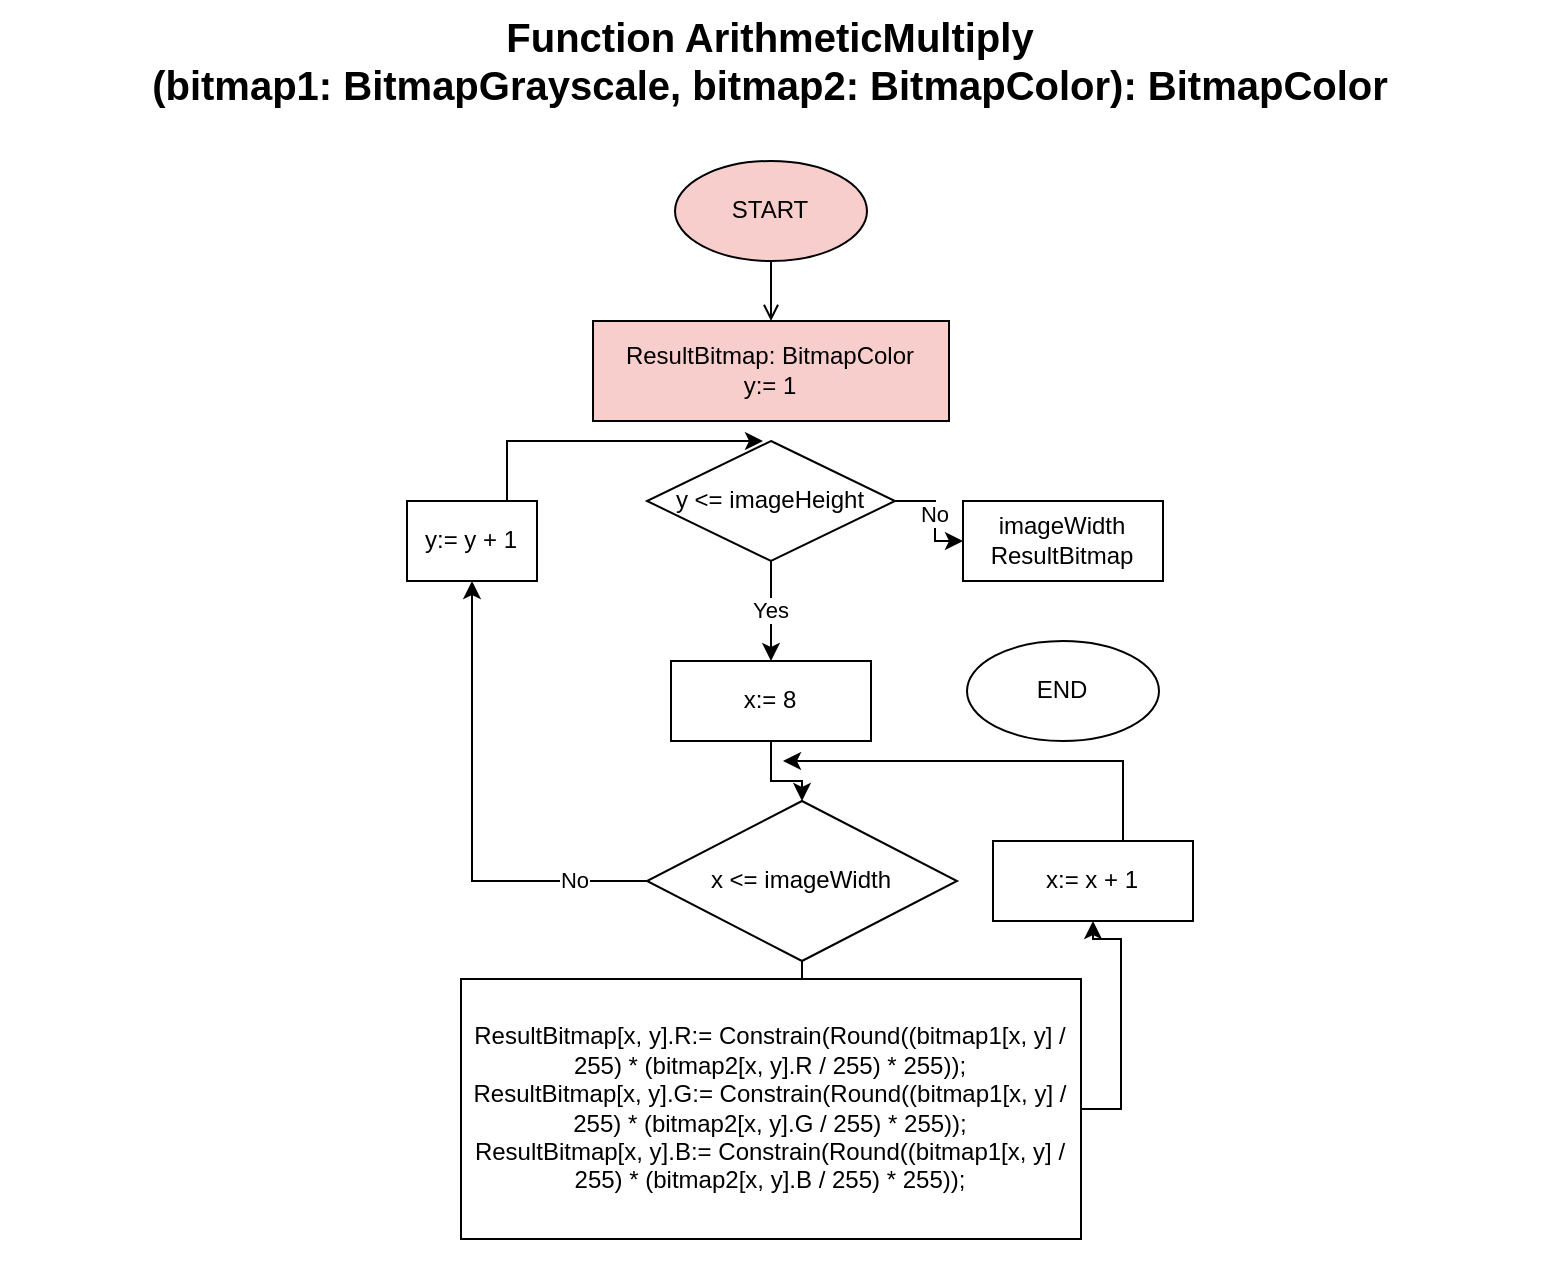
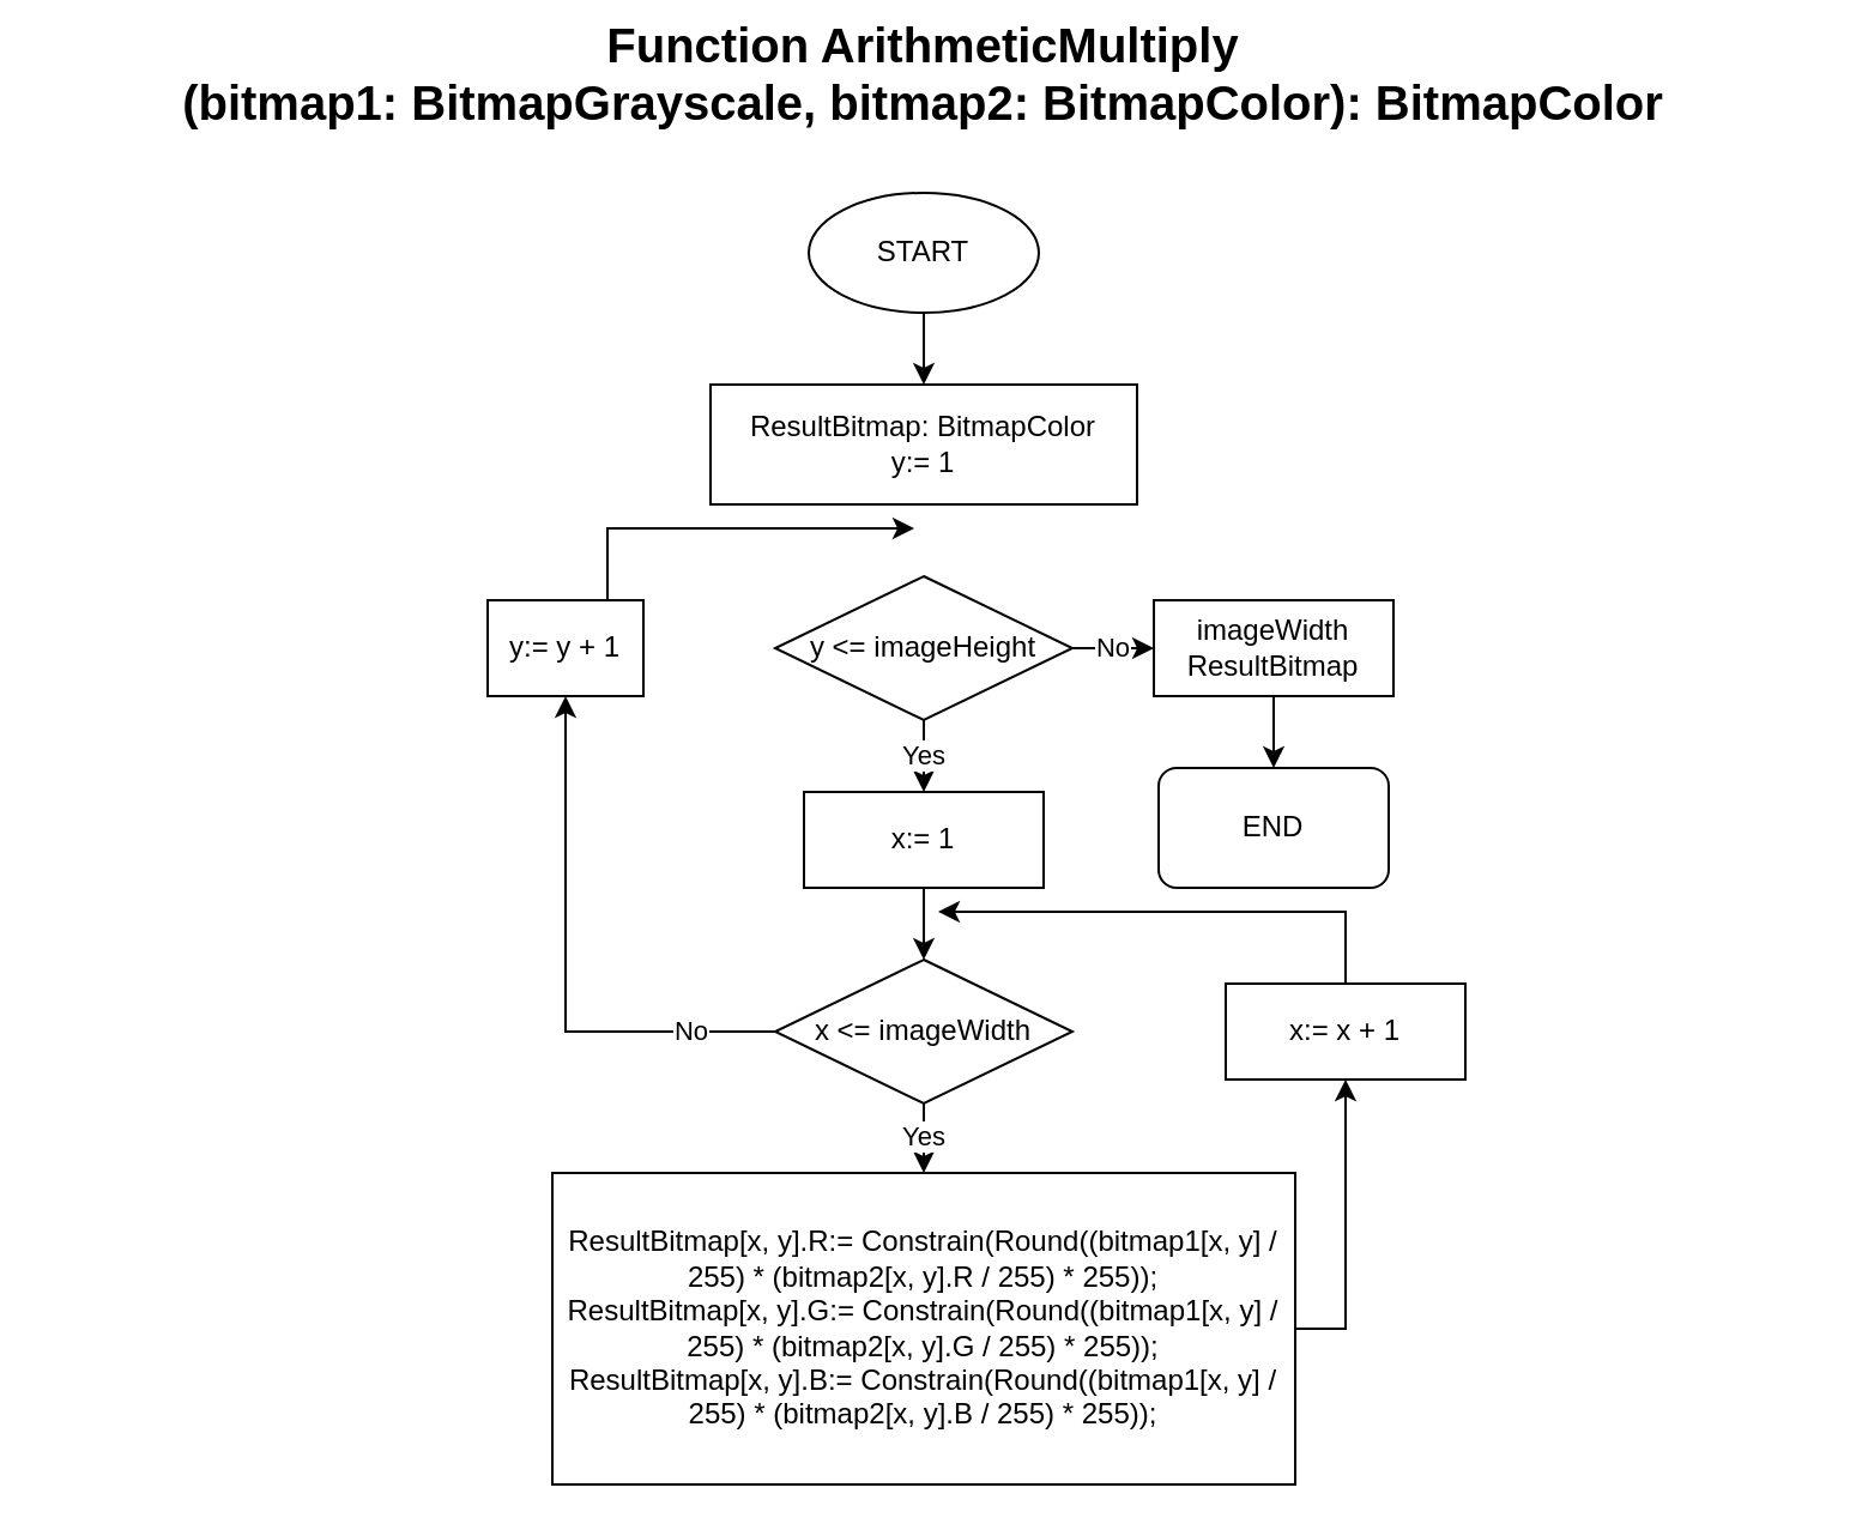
  <mxCell id="0" />
  <mxCell id="1" parent="0" />
  <mxCell id="2" value="&lt;font style=&quot;font-size: 20px&quot;&gt;&lt;b&gt;Function ArithmeticMultiply&lt;br&gt;(bitmap1: BitmapGrayscale, bitmap2:&amp;nbsp;&lt;/b&gt;&lt;b&gt;BitmapColor&lt;/b&gt;&lt;b&gt;): BitmapColor&lt;/b&gt;&lt;/font&gt;" style="text;html=1;strokeColor=none;fillColor=none;align=center;verticalAlign=middle;whiteSpace=wrap;rounded=0;" vertex="1" parent="1"><mxGeometry x="20" y="20" width="730" height="20" as="geometry" /></mxCell>
- <mxCell id="3" value="" style="edgeStyle=orthogonalEdgeStyle;rounded=0;orthogonalLoop=1;jettySize=auto;html=1;endArrow=open;" edge="1" parent="1" source="4" target="5"><mxGeometry relative="1" as="geometry" /></mxCell>
- <mxCell id="4" value="START" style="ellipse;whiteSpace=wrap;html=1;fillColor=#f8cecc;" vertex="1" parent="1"><mxGeometry x="337" y="80" width="96" height="50" as="geometry" /></mxCell>
- <mxCell id="5" value="ResultBitmap: BitmapColor&lt;br&gt;y:= 1" style="rounded=0;whiteSpace=wrap;html=1;fillColor=#f8cecc;" vertex="1" parent="1"><mxGeometry x="296" y="160" width="178" height="50" as="geometry" /></mxCell>
+ <mxCell id="3" value="" style="edgeStyle=orthogonalEdgeStyle;rounded=0;orthogonalLoop=1;jettySize=auto;html=1;" edge="1" parent="1" source="4" target="5"><mxGeometry relative="1" as="geometry" /></mxCell>
+ <mxCell id="4" value="START" style="ellipse;whiteSpace=wrap;html=1;" vertex="1" parent="1"><mxGeometry x="337" y="80" width="96" height="50" as="geometry" /></mxCell>
+ <mxCell id="5" value="ResultBitmap: BitmapColor&lt;br&gt;y:= 1" style="rounded=0;whiteSpace=wrap;html=1;" vertex="1" parent="1"><mxGeometry x="296" y="160" width="178" height="50" as="geometry" /></mxCell>
  <mxCell id="6" value="Yes" style="edgeStyle=orthogonalEdgeStyle;rounded=0;orthogonalLoop=1;jettySize=auto;html=1;" edge="1" parent="1" source="8" target="10"><mxGeometry relative="1" as="geometry" /></mxCell>
  <mxCell id="7" value="No" style="edgeStyle=orthogonalEdgeStyle;rounded=0;orthogonalLoop=1;jettySize=auto;html=1;" edge="1" parent="1" source="8" target="21"><mxGeometry relative="1" as="geometry" /></mxCell>
- <mxCell id="8" value="y &amp;lt;= imageHeight" style="rhombus;whiteSpace=wrap;html=1;" vertex="1" parent="1"><mxGeometry x="323" y="220" width="124" height="60" as="geometry" /></mxCell>
+ <mxCell id="8" value="y &amp;lt;= imageHeight" style="rhombus;whiteSpace=wrap;html=1;" vertex="1" parent="1"><mxGeometry x="323" y="240" width="124" height="60" as="geometry" /></mxCell>
  <mxCell id="9" value="" style="edgeStyle=orthogonalEdgeStyle;rounded=0;orthogonalLoop=1;jettySize=auto;html=1;" edge="1" parent="1" source="10" target="13"><mxGeometry relative="1" as="geometry" /></mxCell>
- <mxCell id="10" value="x:= 8" style="rounded=0;whiteSpace=wrap;html=1;" vertex="1" parent="1"><mxGeometry x="335" y="330" width="100" height="40" as="geometry" /></mxCell>
+ <mxCell id="10" value="x:= 1" style="rounded=0;whiteSpace=wrap;html=1;" vertex="1" parent="1"><mxGeometry x="335" y="330" width="100" height="40" as="geometry" /></mxCell>
  <mxCell id="11" value="Yes" style="edgeStyle=orthogonalEdgeStyle;rounded=0;orthogonalLoop=1;jettySize=auto;html=1;" edge="1" parent="1" source="13" target="15"><mxGeometry relative="1" as="geometry" /></mxCell>
  <mxCell id="12" value="No" style="edgeStyle=orthogonalEdgeStyle;rounded=0;orthogonalLoop=1;jettySize=auto;html=1;entryX=0.5;entryY=1;entryDx=0;entryDy=0;" edge="1" parent="1" source="13" target="19"><mxGeometry x="-0.695" relative="1" as="geometry"><mxPoint as="offset" /></mxGeometry></mxCell>
- <mxCell id="13" value="x &amp;lt;= imageWidth" style="rhombus;whiteSpace=wrap;html=1;" vertex="1" parent="1"><mxGeometry x="323" y="400" width="155" height="80" as="geometry" /></mxCell>
+ <mxCell id="13" value="x &amp;lt;= imageWidth" style="rhombus;whiteSpace=wrap;html=1;" vertex="1" parent="1"><mxGeometry x="323" y="400" width="124" height="60" as="geometry" /></mxCell>
  <mxCell id="14" style="edgeStyle=orthogonalEdgeStyle;rounded=0;orthogonalLoop=1;jettySize=auto;html=1;entryX=0.5;entryY=1;entryDx=0;entryDy=0;exitX=1;exitY=0.5;exitDx=0;exitDy=0;" edge="1" parent="1" source="15" target="17"><mxGeometry relative="1" as="geometry" /></mxCell>
  <mxCell id="15" value="&lt;div&gt;ResultBitmap[x, y].R:= Constrain(Round((bitmap1[x, y] / 255) * (bitmap2[x, y].R / 255) * 255));&lt;/div&gt;&lt;div&gt;ResultBitmap[x, y].G:= Constrain(Round((bitmap1[x, y] / 255) * (bitmap2[x, y].G / 255) * 255));&lt;/div&gt;&lt;div&gt;ResultBitmap[x, y].B:= Constrain(Round((bitmap1[x, y] / 255) * (bitmap2[x, y].B / 255) * 255));&lt;/div&gt;" style="rounded=0;whiteSpace=wrap;html=1;" vertex="1" parent="1"><mxGeometry x="230" y="489" width="310" height="130" as="geometry" /></mxCell>
  <mxCell id="16" style="edgeStyle=orthogonalEdgeStyle;rounded=0;orthogonalLoop=1;jettySize=auto;html=1;" edge="1" parent="1" source="17"><mxGeometry relative="1" as="geometry"><mxPoint x="391" y="380" as="targetPoint" /><Array as="points"><mxPoint x="561" y="380" /></Array></mxGeometry></mxCell>
- <mxCell id="17" value="x:= x + 1" style="rounded=0;whiteSpace=wrap;html=1;" vertex="1" parent="1"><mxGeometry x="496" y="420" width="100" height="40" as="geometry" /></mxCell>
+ <mxCell id="17" value="x:= x + 1" style="rounded=0;whiteSpace=wrap;html=1;" vertex="1" parent="1"><mxGeometry x="511" y="410" width="100" height="40" as="geometry" /></mxCell>
  <mxCell id="18" style="edgeStyle=orthogonalEdgeStyle;rounded=0;orthogonalLoop=1;jettySize=auto;html=1;" edge="1" parent="1" source="19"><mxGeometry relative="1" as="geometry"><mxPoint x="381" y="220" as="targetPoint" /><Array as="points"><mxPoint x="253" y="220" /></Array></mxGeometry></mxCell>
  <mxCell id="19" value="y:= y + 1" style="rounded=0;whiteSpace=wrap;html=1;" vertex="1" parent="1"><mxGeometry x="203" y="250" width="65" height="40" as="geometry" /></mxCell>
+ <mxCell id="20" value="" style="edgeStyle=orthogonalEdgeStyle;rounded=0;orthogonalLoop=1;jettySize=auto;html=1;" edge="1" parent="1" source="21" target="22"><mxGeometry relative="1" as="geometry" /></mxCell>
  <mxCell id="21" value="imageWidth ResultBitmap" style="rounded=0;whiteSpace=wrap;html=1;" vertex="1" parent="1"><mxGeometry x="481" y="250" width="100" height="40" as="geometry" /></mxCell>
- <mxCell id="22" value="END" style="ellipse;whiteSpace=wrap;html=1;" vertex="1" parent="1"><mxGeometry x="483" y="320" width="96" height="50" as="geometry" /></mxCell>
+ <mxCell id="22" value="END" style="whiteSpace=wrap;html=1;rounded=1;" vertex="1" parent="1"><mxGeometry x="483" y="320" width="96" height="50" as="geometry" /></mxCell>
